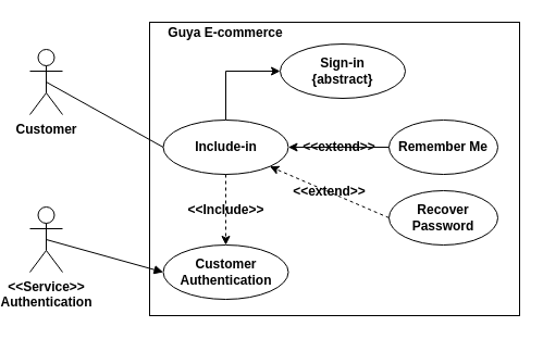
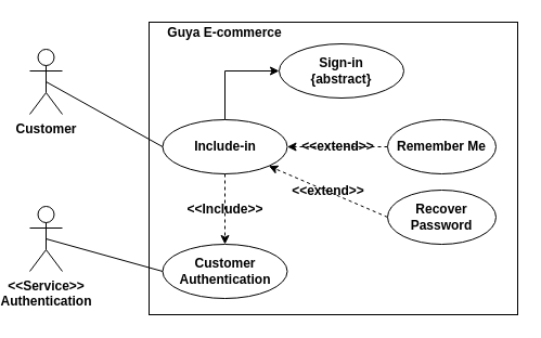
  <mxCell id="0" />
  <mxCell id="1" parent="0" />
  <mxCell id="2" value="Customer" style="shape=umlActor;verticalLabelPosition=bottom;labelBackgroundColor=#ffffff;verticalAlign=top;html=1;outlineConnect=0;fontStyle=1" vertex="1" parent="1"><mxGeometry x="20" y="45" width="30" height="60" as="geometry" /></mxCell>
  <mxCell id="3" value="" style="rounded=0;whiteSpace=wrap;html=1;" vertex="1" parent="1"><mxGeometry x="130" y="20" width="340" height="270" as="geometry" /></mxCell>
  <mxCell id="4" value="Guya E-commerce" style="text;html=1;strokeColor=none;fillColor=none;align=center;verticalAlign=middle;whiteSpace=wrap;rounded=0;fontStyle=1" vertex="1" parent="1"><mxGeometry x="140" y="20" width="120" height="20" as="geometry" /></mxCell>
  <mxCell id="5" value="Sign-in&lt;br&gt;{abstract}" style="ellipse;whiteSpace=wrap;html=1;fontStyle=1;align=center;horizontal=1;labelBackgroundColor=none;labelBorderColor=none;shadow=0;" vertex="1" parent="1"><mxGeometry x="250" y="40" width="115" height="50" as="geometry" /></mxCell>
  <mxCell id="6" style="edgeStyle=orthogonalEdgeStyle;rounded=0;orthogonalLoop=1;jettySize=auto;html=1;exitX=0.5;exitY=0;exitDx=0;exitDy=0;entryX=0;entryY=0.5;entryDx=0;entryDy=0;" edge="1" parent="1" source="7" target="5"><mxGeometry relative="1" as="geometry" /></mxCell>
  <mxCell id="7" value="Include-in" style="ellipse;whiteSpace=wrap;html=1;fontStyle=1;align=center;horizontal=1;labelBackgroundColor=none;labelBorderColor=none;shadow=0;" vertex="1" parent="1"><mxGeometry x="142.5" y="110" width="115" height="50" as="geometry" /></mxCell>
  <mxCell id="8" value="Customer&lt;br&gt;Authentication" style="ellipse;whiteSpace=wrap;html=1;fontStyle=1;align=center;horizontal=1;labelBackgroundColor=none;labelBorderColor=none;shadow=0;" vertex="1" parent="1"><mxGeometry x="142.5" y="225" width="115" height="50" as="geometry" /></mxCell>
  <mxCell id="9" value="" style="endArrow=none;html=1;entryX=0;entryY=0.5;entryDx=0;entryDy=0;exitX=0.5;exitY=0.5;exitDx=0;exitDy=0;exitPerimeter=0;" edge="1" parent="1" target="7" source="2"><mxGeometry width="50" height="50" relative="1" as="geometry"><mxPoint x="25" y="160" as="sourcePoint" /><mxPoint x="60" y="420" as="targetPoint" /></mxGeometry></mxCell>
- <mxCell id="10" value="&amp;lt;&amp;lt;extend&amp;gt;&amp;gt;" style="html=1;verticalAlign=middle;entryX=1;entryY=0.5;entryDx=0;entryDy=0;fontSize=12;fontStyle=1;fillColor=#ffffff;labelBackgroundColor=none;labelBorderColor=none;exitX=0;exitY=0.5;exitDx=0;exitDy=0;dashed=0;" edge="1" parent="1" source="13" target="7"><mxGeometry relative="1" as="geometry"><mxPoint x="759.64" y="414" as="sourcePoint" /><mxPoint x="309.995" y="401.322" as="targetPoint" /><Array as="points" /></mxGeometry></mxCell>
+ <mxCell id="10" value="&amp;lt;&amp;lt;extend&amp;gt;&amp;gt;" style="html=1;verticalAlign=middle;entryX=1;entryY=0.5;entryDx=0;entryDy=0;fontSize=12;fontStyle=1;fillColor=#ffffff;labelBackgroundColor=none;labelBorderColor=none;exitX=0;exitY=0.5;exitDx=0;exitDy=0;dashed=1;" edge="1" parent="1" source="13" target="7"><mxGeometry relative="1" as="geometry"><mxPoint x="759.64" y="414" as="sourcePoint" /><mxPoint x="309.995" y="401.322" as="targetPoint" /><Array as="points" /></mxGeometry></mxCell>
  <mxCell id="11" value="&amp;lt;&amp;lt;extend&amp;gt;&amp;gt;" style="html=1;verticalAlign=middle;fontSize=12;fontStyle=1;fillColor=#ffffff;labelBackgroundColor=none;labelBorderColor=none;exitX=0;exitY=0.5;exitDx=0;exitDy=0;dashed=1;entryX=1;entryY=1;entryDx=0;entryDy=0;" edge="1" parent="1" source="12" target="7"><mxGeometry relative="1" as="geometry"><mxPoint x="569.64" y="715" as="sourcePoint" /><mxPoint x="325.64" y="410" as="targetPoint" /><Array as="points" /></mxGeometry></mxCell>
  <mxCell id="12" value="Recover&lt;br&gt;Password" style="ellipse;whiteSpace=wrap;html=1;fontStyle=1;align=center;horizontal=1;labelBackgroundColor=none;labelBorderColor=none;" vertex="1" parent="1"><mxGeometry x="350" y="175" width="100" height="50" as="geometry" /></mxCell>
  <mxCell id="13" value="Remember Me" style="ellipse;whiteSpace=wrap;html=1;fontStyle=1;labelBackgroundColor=none;labelBorderColor=none;" vertex="1" parent="1"><mxGeometry x="350" y="110" width="100" height="50" as="geometry" /></mxCell>
  <mxCell id="14" value="&amp;lt;&amp;lt;Include&amp;gt;&amp;gt;" style="html=1;verticalAlign=middle;fontSize=12;fontStyle=1;fillColor=#ffffff;labelBackgroundColor=none;labelBorderColor=none;exitX=0.5;exitY=1;exitDx=0;exitDy=0;dashed=1;entryX=0.5;entryY=0;entryDx=0;entryDy=0;" edge="1" parent="1" source="7" target="8"><mxGeometry relative="1" as="geometry"><mxPoint x="360" y="210" as="sourcePoint" /><mxPoint x="250.481" y="162.755" as="targetPoint" /><Array as="points" /></mxGeometry></mxCell>
- <mxCell id="15" style="edgeStyle=none;orthogonalLoop=1;jettySize=auto;html=1;exitX=0.5;exitY=0.5;exitDx=0;exitDy=0;exitPerimeter=0;entryX=0;entryY=0.5;entryDx=0;entryDy=0;endArrow=block;" edge="1" parent="1" source="16" target="8"><mxGeometry relative="1" as="geometry" /></mxCell>
+ <mxCell id="15" style="edgeStyle=none;orthogonalLoop=1;jettySize=auto;html=1;exitX=0.5;exitY=0.5;exitDx=0;exitDy=0;exitPerimeter=0;entryX=0;entryY=0.5;entryDx=0;entryDy=0;endArrow=none;" edge="1" parent="1" source="16" target="8"><mxGeometry relative="1" as="geometry" /></mxCell>
  <mxCell id="16" value="&amp;lt;&amp;lt;Service&amp;gt;&amp;gt;&lt;br&gt;Authentication" style="shape=umlActor;verticalLabelPosition=bottom;labelBackgroundColor=#ffffff;verticalAlign=top;html=1;outlineConnect=0;fontStyle=1" vertex="1" parent="1"><mxGeometry x="20" y="190" width="30" height="60" as="geometry" /></mxCell>
